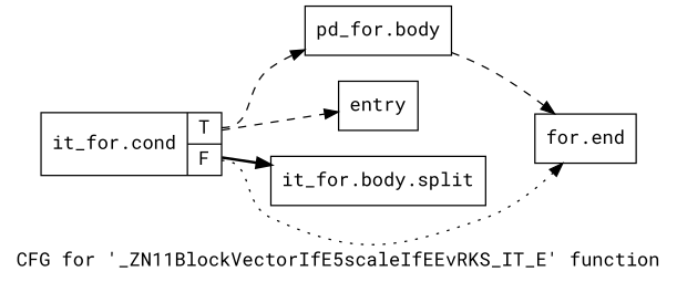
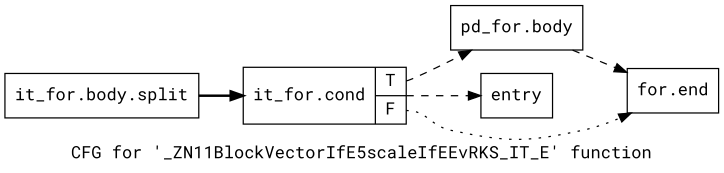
  digraph {
    fontname="Roboto Mono"
    label="CFG for '_ZN11BlockVectorIfE5scaleIfEEvRKS_IT_E' function"
    rankdir=LR
    node [fontname="Roboto Mono" shape=record]
    edge [fontname="Roboto Mono" style=dashed]
    n1 [label="{entry}"]
    n2 [label="{it_for.cond|{<s0>T|<s1>F}}"]
    n3 [label="{pd_for.body}"]
    n4 [label="{for.end}"]
    n5 [label="{it_for.body.split}"]
    n2 -> n1
    n2 -> n3 [tailport=s0]
    n2 -> n4 [style=dotted tailport=s1]
    n3 -> n4
-   n2 -> n5 [style=bold]
+   n5 -> n2 [style=bold]
  }
